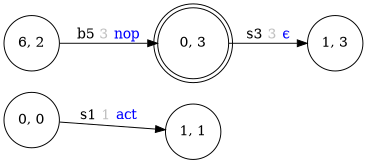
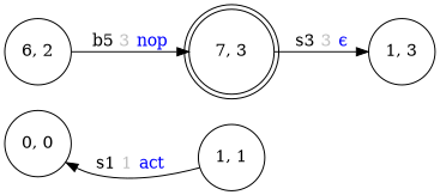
  digraph {
    rankdir=LR
    node [shape=circle]
    "0, 0"
    "1, 1"
    n3 [label="6, 2"]
-   "0, 3" [shape=doublecircle]
+   "0, 3" [shape=doublecircle label="7, 3"]
    n5 [label="1, 3"]
-   "0, 0" -> "1, 1" [label=<s1 <FONT COLOR="grey">1</FONT> <FONT COLOR="blue">act</FONT>>]
+   "1, 1" -> "0, 0" [label=<s1 <FONT COLOR="grey">1</FONT> <FONT COLOR="blue">act</FONT>>]
    n3 -> "0, 3" [label=<b5 <FONT COLOR="grey">3</FONT> <FONT COLOR="blue">nop</FONT>>]
    "0, 3" -> n5 [label=<s3 <FONT COLOR="grey">3</FONT> <FONT COLOR="blue">ϵ</FONT>>]
  }
